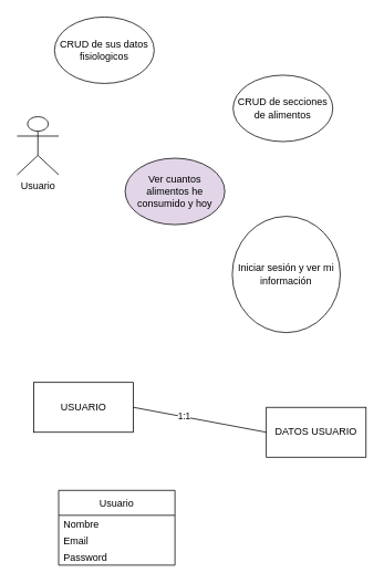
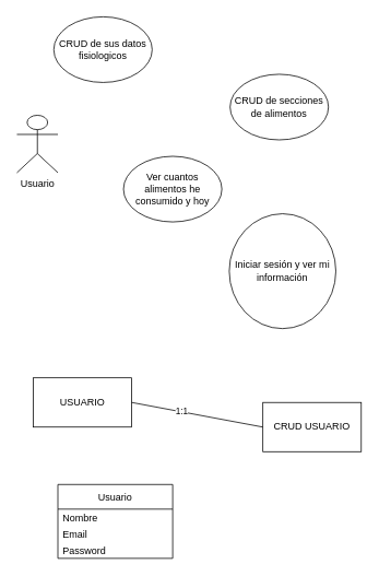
  <mxCell id="0" />
  <mxCell id="1" parent="0" />
  <mxCell id="2" value="Usuario" style="swimlane;fontStyle=0;childLayout=stackLayout;horizontal=1;startSize=30;horizontalStack=0;resizeParent=1;resizeParentMax=0;resizeLast=0;collapsible=1;marginBottom=0;" parent="1" vertex="1"><mxGeometry x="70" y="590" width="140" height="90" as="geometry" /></mxCell>
  <mxCell id="3" value="Nombre" style="text;strokeColor=none;fillColor=none;align=left;verticalAlign=middle;spacingLeft=4;spacingRight=4;overflow=hidden;points=[[0,0.5],[1,0.5]];portConstraint=eastwest;rotatable=0;" parent="2" vertex="1"><mxGeometry y="30" width="140" height="20" as="geometry" /></mxCell>
  <mxCell id="4" value="Email" style="text;strokeColor=none;fillColor=none;align=left;verticalAlign=middle;spacingLeft=4;spacingRight=4;overflow=hidden;points=[[0,0.5],[1,0.5]];portConstraint=eastwest;rotatable=0;" parent="2" vertex="1"><mxGeometry y="50" width="140" height="20" as="geometry" /></mxCell>
  <mxCell id="5" value="Password" style="text;strokeColor=none;fillColor=none;align=left;verticalAlign=middle;spacingLeft=4;spacingRight=4;overflow=hidden;points=[[0,0.5],[1,0.5]];portConstraint=eastwest;rotatable=0;" parent="2" vertex="1"><mxGeometry y="70" width="140" height="20" as="geometry" /></mxCell>
  <mxCell id="6" value="USUARIO" style="rounded=0;whiteSpace=wrap;html=1;" parent="1" vertex="1"><mxGeometry x="40" y="460" width="120" height="60" as="geometry" /></mxCell>
- <mxCell id="7" value="DATOS USUARIO" style="rounded=0;whiteSpace=wrap;html=1;" parent="1" vertex="1"><mxGeometry x="320" y="490" width="120" height="60" as="geometry" /></mxCell>
+ <mxCell id="7" value="CRUD USUARIO" style="rounded=0;whiteSpace=wrap;html=1;" parent="1" vertex="1"><mxGeometry x="320" y="490" width="120" height="60" as="geometry" /></mxCell>
  <mxCell id="8" value="" style="endArrow=none;html=1;rounded=0;entryX=0;entryY=0.5;entryDx=0;entryDy=0;exitX=1;exitY=0.5;exitDx=0;exitDy=0;" parent="1" source="6" target="7" edge="1"><mxGeometry width="50" height="50" relative="1" as="geometry"><mxPoint x="200" y="500" as="sourcePoint" /><mxPoint x="250" y="450" as="targetPoint" /></mxGeometry></mxCell>
  <mxCell id="9" value="1:1" style="edgeLabel;html=1;align=center;verticalAlign=middle;resizable=0;points=[];" parent="8" vertex="1" connectable="0"><mxGeometry x="-0.25" y="1" relative="1" as="geometry"><mxPoint as="offset" /></mxGeometry></mxCell>
  <mxCell id="10" value="Usuario" style="shape=umlActor;verticalLabelPosition=bottom;verticalAlign=top;html=1;outlineConnect=0;" vertex="1" parent="1"><mxGeometry x="20" y="140" width="50" height="70" as="geometry" /></mxCell>
  <mxCell id="11" value="CRUD de sus datos fisiologicos" style="ellipse;whiteSpace=wrap;html=1;" vertex="1" parent="1"><mxGeometry x="65" y="20" width="120" height="80" as="geometry" /></mxCell>
  <mxCell id="12" value="CRUD de secciones de alimentos" style="ellipse;whiteSpace=wrap;html=1;" vertex="1" parent="1"><mxGeometry x="280" y="90" width="120" height="80" as="geometry" /></mxCell>
- <mxCell id="13" value="Ver cuantos alimentos he consumido y hoy" style="ellipse;whiteSpace=wrap;html=1;fillColor=#e1d5e7;" vertex="1" parent="1"><mxGeometry x="150" y="190" width="120" height="80" as="geometry" /></mxCell>
+ <mxCell id="13" value="Ver cuantos alimentos he consumido y hoy" style="ellipse;whiteSpace=wrap;html=1;" vertex="1" parent="1"><mxGeometry x="150" y="190" width="120" height="80" as="geometry" /></mxCell>
  <mxCell id="14" value="Iniciar sesión y ver mi información" style="ellipse;whiteSpace=wrap;html=1;" vertex="1" parent="1"><mxGeometry x="279" y="260" width="130" height="140" as="geometry" /></mxCell>
